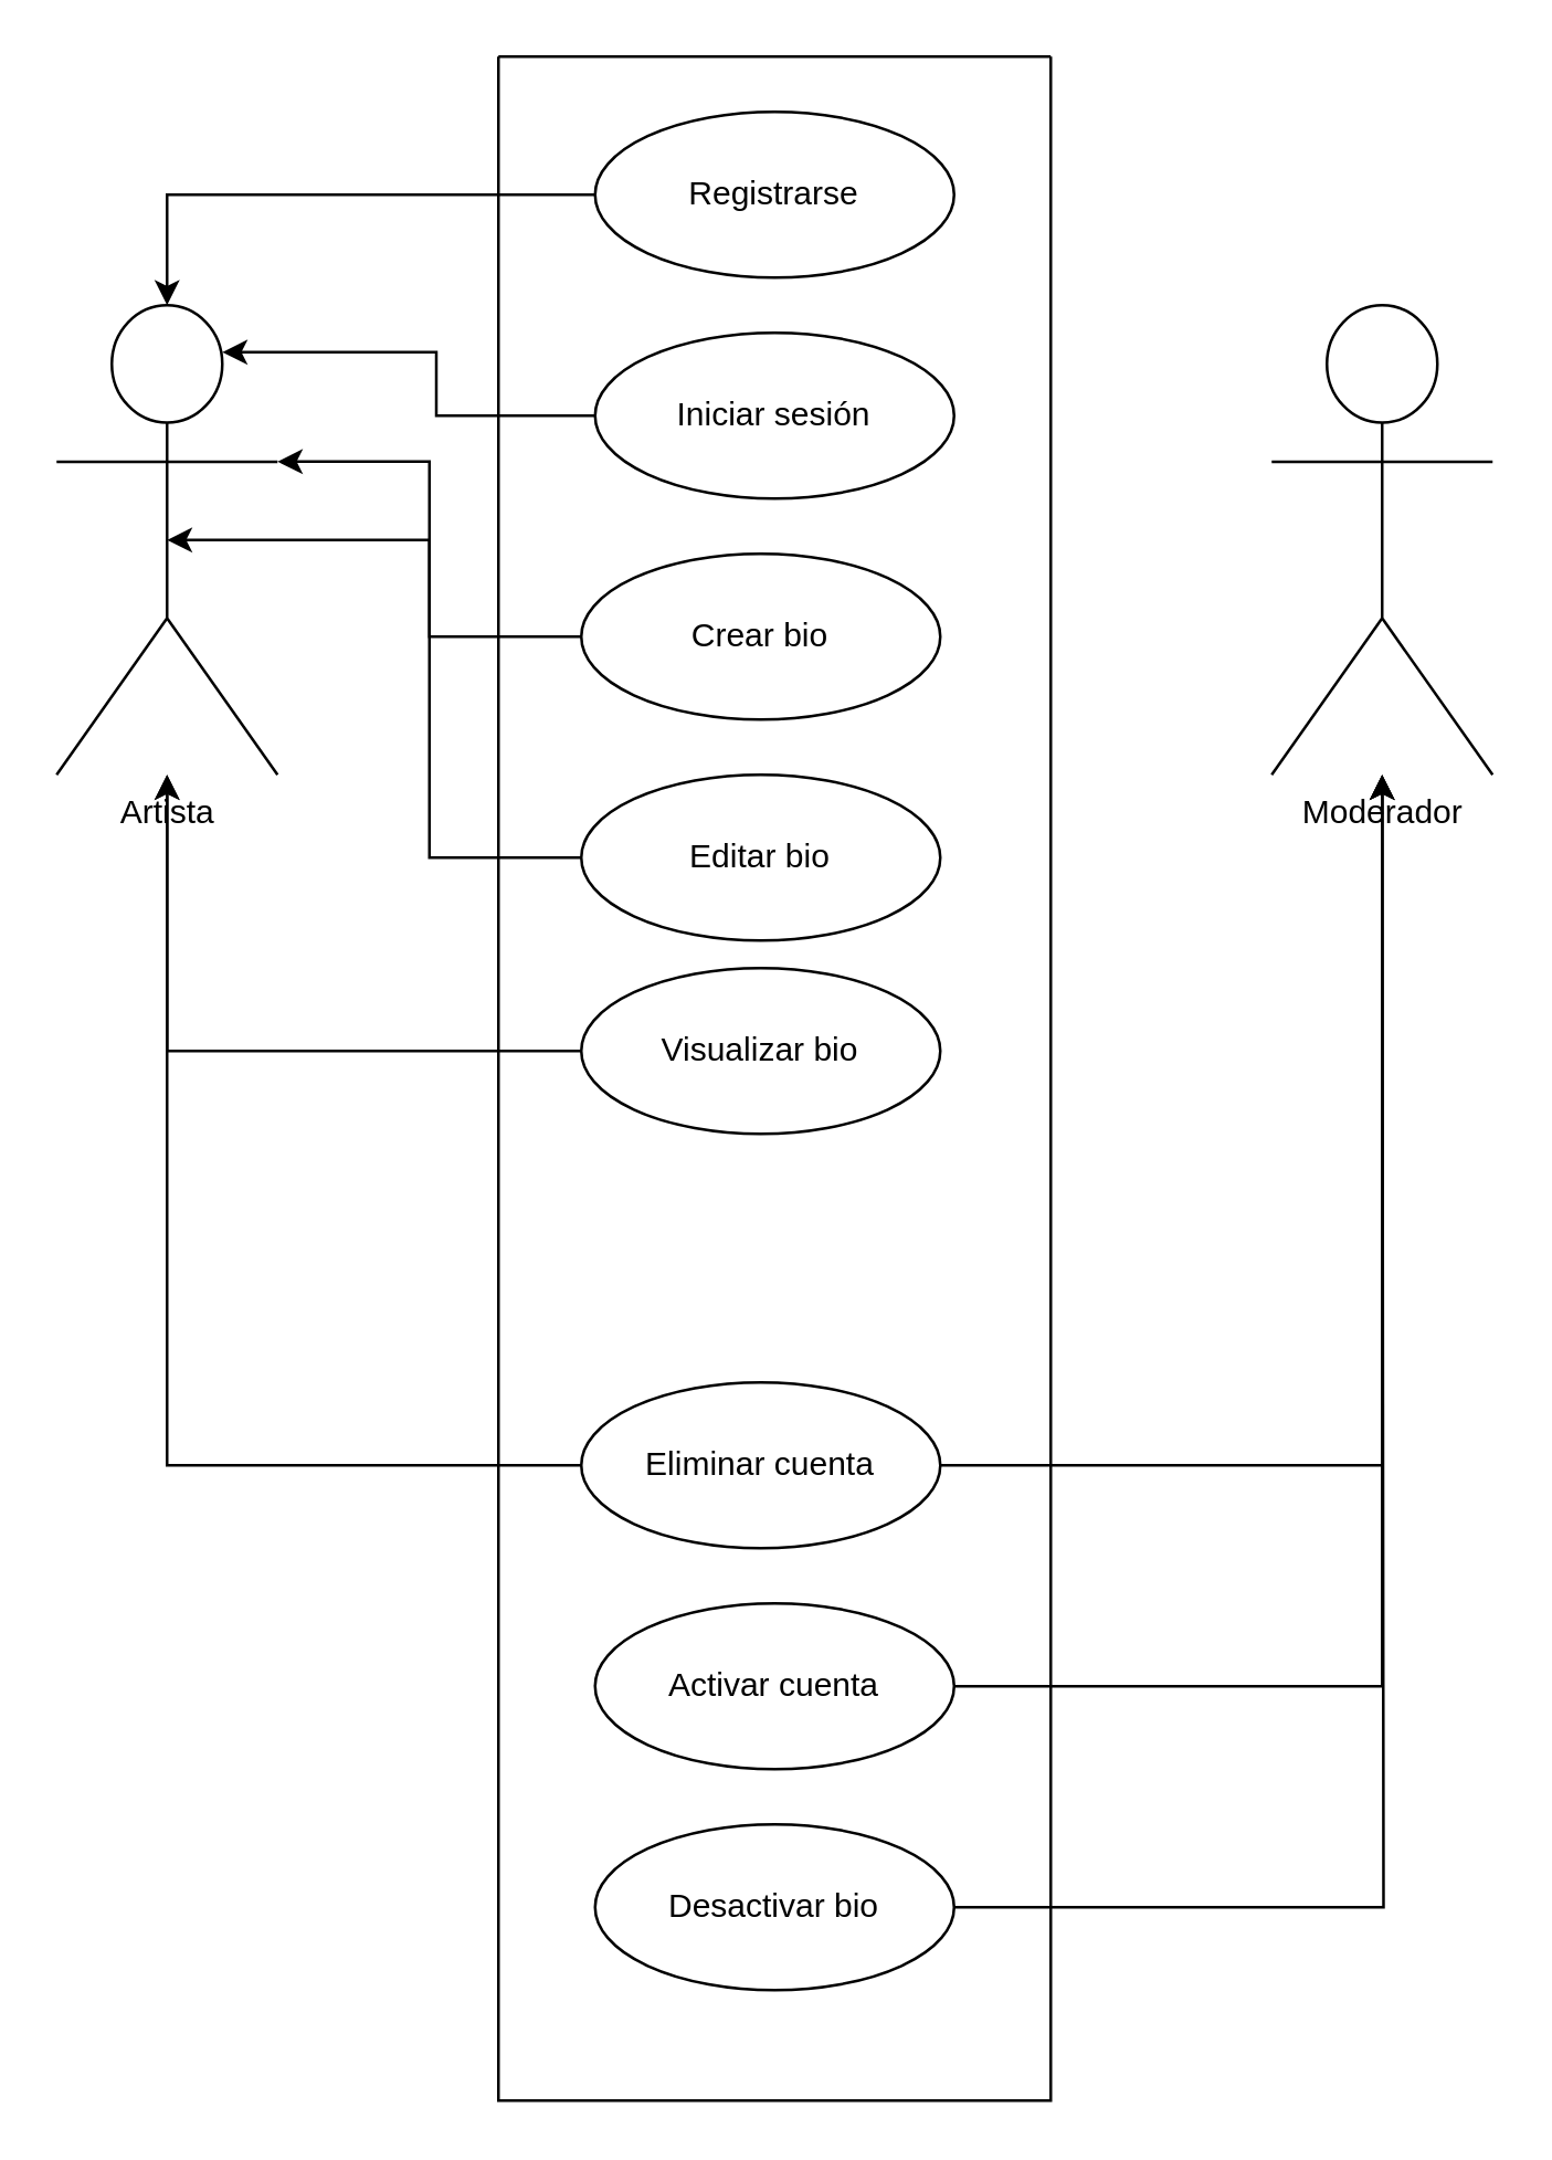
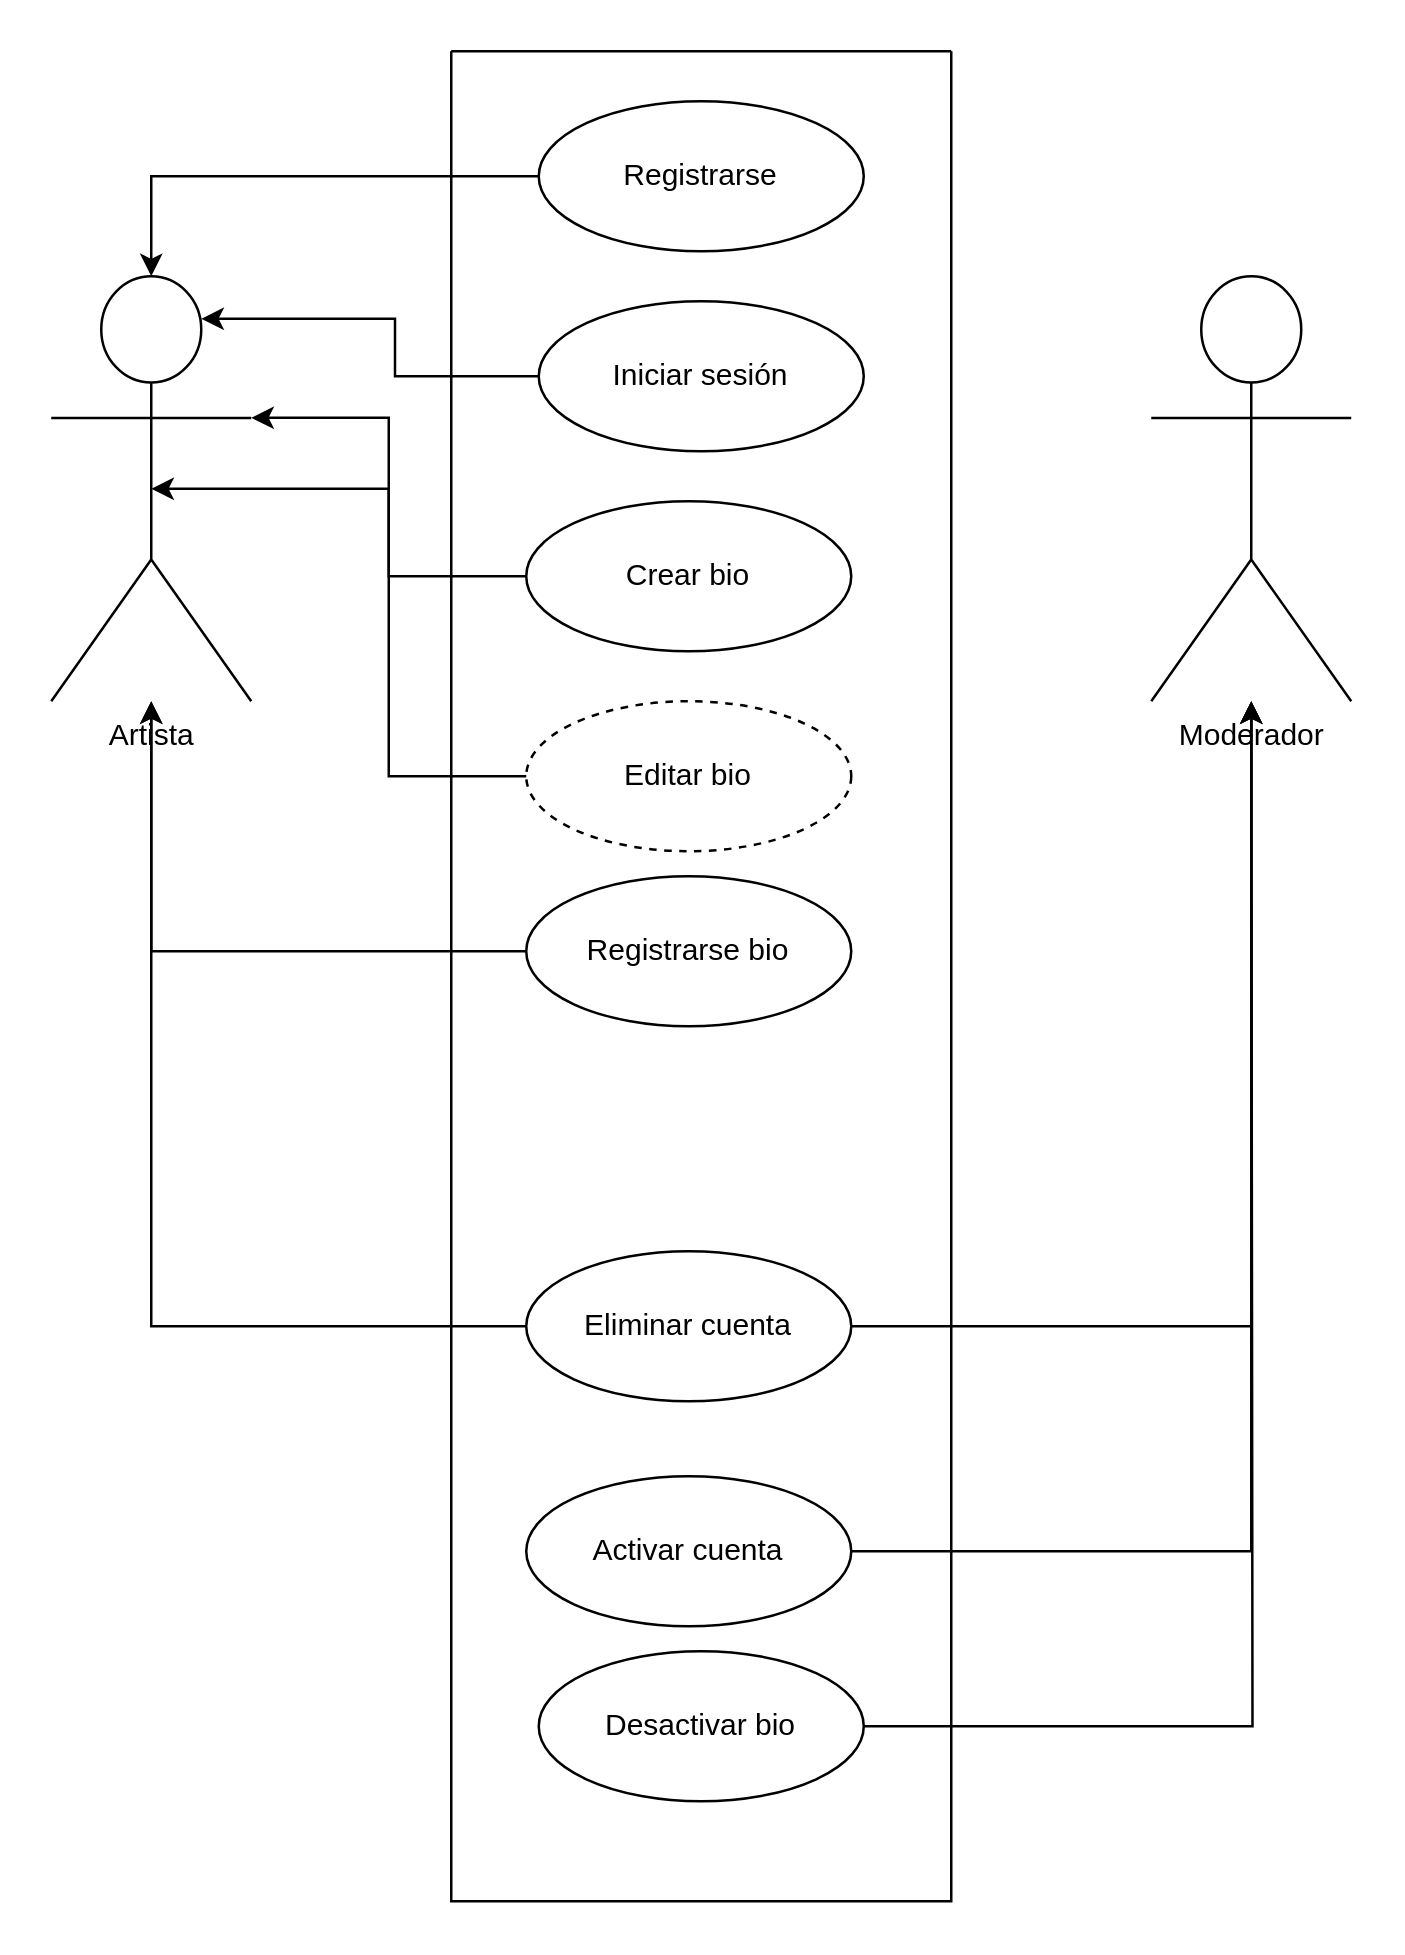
  <mxCell id="0" />
  <mxCell id="1" parent="0" />
  <mxCell id="2" value="Artista" style="shape=umlActor;verticalLabelPosition=bottom;verticalAlign=top;html=1;outlineConnect=0;" vertex="1" parent="1"><mxGeometry x="20" y="110" width="80" height="170" as="geometry" /></mxCell>
  <mxCell id="3" value="" style="swimlane;startSize=0;" vertex="1" parent="1"><mxGeometry x="180" y="20" width="200" height="740" as="geometry"><mxRectangle x="320" y="40" width="50" height="40" as="alternateBounds" /></mxGeometry></mxCell>
  <mxCell id="4" value="Registrarse" style="ellipse;whiteSpace=wrap;html=1;" vertex="1" parent="3"><mxGeometry x="35" y="20" width="130" height="60" as="geometry" /></mxCell>
  <mxCell id="5" value="Iniciar sesión" style="ellipse;whiteSpace=wrap;html=1;" vertex="1" parent="3"><mxGeometry x="35" y="100" width="130" height="60" as="geometry" /></mxCell>
- <mxCell id="6" value="Editar bio" style="ellipse;whiteSpace=wrap;html=1;" vertex="1" parent="3"><mxGeometry x="30" y="260" width="130" height="60" as="geometry" /></mxCell>
+ <mxCell id="6" value="Editar bio" style="ellipse;whiteSpace=wrap;html=1;dashed=1;" vertex="1" parent="3"><mxGeometry x="30" y="260" width="130" height="60" as="geometry" /></mxCell>
  <mxCell id="7" value="Eliminar cuenta" style="ellipse;whiteSpace=wrap;html=1;" vertex="1" parent="3"><mxGeometry x="30" y="480" width="130" height="60" as="geometry" /></mxCell>
- <mxCell id="8" value="Visualizar bio" style="ellipse;whiteSpace=wrap;html=1;" vertex="1" parent="3"><mxGeometry x="30" y="330" width="130" height="60" as="geometry" /></mxCell>
- <mxCell id="9" value="Activar cuenta" style="ellipse;whiteSpace=wrap;html=1;" vertex="1" parent="3"><mxGeometry x="35" y="560" width="130" height="60" as="geometry" /></mxCell>
+ <mxCell id="8" value="Registrarse bio" style="ellipse;whiteSpace=wrap;html=1;" vertex="1" parent="3"><mxGeometry x="30" y="330" width="130" height="60" as="geometry" /></mxCell>
+ <mxCell id="9" value="Activar cuenta" style="ellipse;whiteSpace=wrap;html=1;" vertex="1" parent="3"><mxGeometry x="30" y="570" width="130" height="60" as="geometry" /></mxCell>
  <mxCell id="10" value="Desactivar bio" style="ellipse;whiteSpace=wrap;html=1;" vertex="1" parent="3"><mxGeometry x="35" y="640" width="130" height="60" as="geometry" /></mxCell>
  <mxCell id="11" value="Moderador" style="shape=umlActor;verticalLabelPosition=bottom;verticalAlign=top;html=1;outlineConnect=0;" vertex="1" parent="1"><mxGeometry x="460" y="110" width="80" height="170" as="geometry" /></mxCell>
  <mxCell id="12" style="edgeStyle=orthogonalEdgeStyle;rounded=0;orthogonalLoop=1;jettySize=auto;html=1;exitX=0;exitY=0.5;exitDx=0;exitDy=0;entryX=1;entryY=0.333;entryDx=0;entryDy=0;entryPerimeter=0;" edge="1" parent="1" source="13" target="2"><mxGeometry relative="1" as="geometry" /></mxCell>
  <mxCell id="13" value="Crear bio" style="ellipse;whiteSpace=wrap;html=1;" vertex="1" parent="1"><mxGeometry x="210" y="200" width="130" height="60" as="geometry" /></mxCell>
  <mxCell id="14" style="edgeStyle=orthogonalEdgeStyle;rounded=0;orthogonalLoop=1;jettySize=auto;html=1;exitX=0;exitY=0.5;exitDx=0;exitDy=0;" edge="1" parent="1" source="4" target="2"><mxGeometry relative="1" as="geometry" /></mxCell>
  <mxCell id="15" style="edgeStyle=orthogonalEdgeStyle;rounded=0;orthogonalLoop=1;jettySize=auto;html=1;exitX=0;exitY=0.5;exitDx=0;exitDy=0;entryX=0.75;entryY=0.1;entryDx=0;entryDy=0;entryPerimeter=0;" edge="1" parent="1" source="5" target="2"><mxGeometry relative="1" as="geometry" /></mxCell>
  <mxCell id="16" style="edgeStyle=orthogonalEdgeStyle;rounded=0;orthogonalLoop=1;jettySize=auto;html=1;entryX=0.5;entryY=0.5;entryDx=0;entryDy=0;entryPerimeter=0;" edge="1" parent="1" source="6" target="2"><mxGeometry relative="1" as="geometry" /></mxCell>
  <mxCell id="17" style="edgeStyle=orthogonalEdgeStyle;rounded=0;orthogonalLoop=1;jettySize=auto;html=1;exitX=0;exitY=0.5;exitDx=0;exitDy=0;" edge="1" parent="1" source="8" target="2"><mxGeometry relative="1" as="geometry" /></mxCell>
  <mxCell id="18" style="edgeStyle=orthogonalEdgeStyle;rounded=0;orthogonalLoop=1;jettySize=auto;html=1;" edge="1" parent="1" source="7" target="2"><mxGeometry relative="1" as="geometry" /></mxCell>
  <mxCell id="19" style="edgeStyle=orthogonalEdgeStyle;rounded=0;orthogonalLoop=1;jettySize=auto;html=1;" edge="1" parent="1" source="9" target="11"><mxGeometry relative="1" as="geometry" /></mxCell>
  <mxCell id="20" style="edgeStyle=orthogonalEdgeStyle;rounded=0;orthogonalLoop=1;jettySize=auto;html=1;exitX=1;exitY=0.5;exitDx=0;exitDy=0;" edge="1" parent="1" source="7" target="11"><mxGeometry relative="1" as="geometry" /></mxCell>
  <mxCell id="21" style="edgeStyle=orthogonalEdgeStyle;rounded=0;orthogonalLoop=1;jettySize=auto;html=1;" edge="1" parent="1" source="10"><mxGeometry relative="1" as="geometry"><mxPoint x="500" y="280" as="targetPoint" /></mxGeometry></mxCell>
